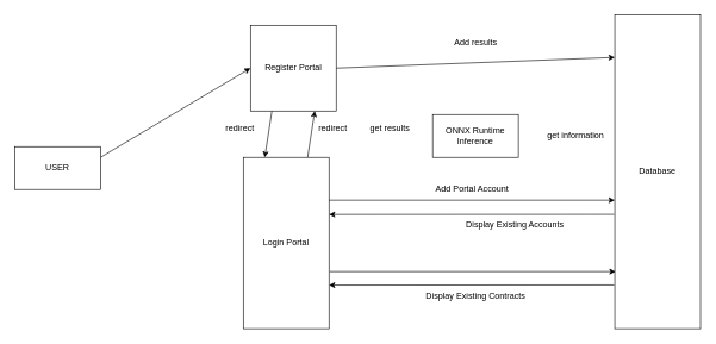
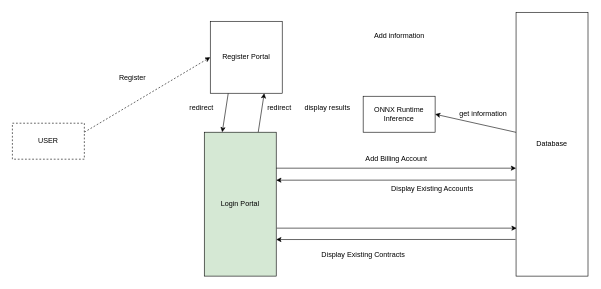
  <mxCell id="0" />
  <mxCell id="1" parent="0" />
- <mxCell id="2" style="rounded=0;orthogonalLoop=1;jettySize=auto;html=1;exitX=1;exitY=0.25;exitDx=0;exitDy=0;entryX=0;entryY=0.5;entryDx=0;entryDy=0;" edge="1" parent="1" source="3" target="6"><mxGeometry relative="1" as="geometry"><mxPoint x="340" y="120" as="targetPoint" /></mxGeometry></mxCell>
- <mxCell id="3" value="USER" style="rounded=0;whiteSpace=wrap;html=1;" vertex="1" parent="1"><mxGeometry x="20" y="205" width="120" height="60" as="geometry" /></mxCell>
- <mxCell id="4" style="edgeStyle=none;rounded=0;orthogonalLoop=1;jettySize=auto;html=1;exitX=1;exitY=0.5;exitDx=0;exitDy=0;entryX=0;entryY=0.136;entryDx=0;entryDy=0;entryPerimeter=0;" edge="1" parent="1" source="6" target="10"><mxGeometry relative="1" as="geometry" /></mxCell>
+ <mxCell id="2" style="rounded=0;orthogonalLoop=1;jettySize=auto;html=1;exitX=1;exitY=0.25;exitDx=0;exitDy=0;entryX=0;entryY=0.5;entryDx=0;entryDy=0;dashed=1;" edge="1" parent="1" source="3" target="6"><mxGeometry relative="1" as="geometry"><mxPoint x="340" y="120" as="targetPoint" /></mxGeometry></mxCell>
+ <mxCell id="3" value="USER" style="rounded=0;whiteSpace=wrap;html=1;dashed=1;" vertex="1" parent="1"><mxGeometry x="20" y="205" width="120" height="60" as="geometry" /></mxCell>
  <mxCell id="5" style="edgeStyle=none;rounded=0;orthogonalLoop=1;jettySize=auto;html=1;exitX=0.25;exitY=1;exitDx=0;exitDy=0;entryX=0.25;entryY=0;entryDx=0;entryDy=0;" edge="1" parent="1" source="6" target="8"><mxGeometry relative="1" as="geometry" /></mxCell>
  <mxCell id="6" value="Register Portal" style="rounded=0;whiteSpace=wrap;html=1;" vertex="1" parent="1"><mxGeometry x="350" y="35" width="120" height="120" as="geometry" /></mxCell>
  <mxCell id="7" style="edgeStyle=none;rounded=0;orthogonalLoop=1;jettySize=auto;html=1;exitX=0.75;exitY=0;exitDx=0;exitDy=0;entryX=0.75;entryY=1;entryDx=0;entryDy=0;" edge="1" parent="1" source="8" target="6"><mxGeometry relative="1" as="geometry" /></mxCell>
- <mxCell id="8" value="Login Portal" style="rounded=0;whiteSpace=wrap;html=1;" vertex="1" parent="1"><mxGeometry x="340" y="220" width="120" height="240" as="geometry" /></mxCell>
+ <mxCell id="8" value="Login Portal" style="rounded=0;whiteSpace=wrap;html=1;fillColor=#d5e8d4;" vertex="1" parent="1"><mxGeometry x="340" y="220" width="120" height="240" as="geometry" /></mxCell>
+ <mxCell id="9" value="Register" style="text;html=1;align=center;verticalAlign=middle;resizable=0;points=[];autosize=1;strokeColor=none;fillColor=none;" vertex="1" parent="1"><mxGeometry x="185" y="115" width="70" height="30" as="geometry" /></mxCell>
  <mxCell id="10" value="Database" style="rounded=0;whiteSpace=wrap;html=1;" vertex="1" parent="1"><mxGeometry x="860" y="20" width="120" height="440" as="geometry" /></mxCell>
- <mxCell id="11" value="Add results" style="text;html=1;align=center;verticalAlign=middle;resizable=0;points=[];autosize=1;strokeColor=none;fillColor=none;" vertex="1" parent="1"><mxGeometry x="610" y="45" width="110" height="30" as="geometry" /></mxCell>
+ <mxCell id="11" value="Add information" style="text;html=1;align=center;verticalAlign=middle;resizable=0;points=[];autosize=1;strokeColor=none;fillColor=none;" vertex="1" parent="1"><mxGeometry x="610" y="45" width="110" height="30" as="geometry" /></mxCell>
  <mxCell id="12" value="redirect" style="text;html=1;align=center;verticalAlign=middle;resizable=0;points=[];autosize=1;strokeColor=none;fillColor=none;" vertex="1" parent="1"><mxGeometry x="300" y="165" width="70" height="30" as="geometry" /></mxCell>
  <mxCell id="13" value="redirect" style="text;html=1;align=center;verticalAlign=middle;resizable=0;points=[];autosize=1;strokeColor=none;fillColor=none;" vertex="1" parent="1"><mxGeometry x="430" y="165" width="70" height="30" as="geometry" /></mxCell>
  <mxCell id="14" value="ONNX Runtime&lt;br&gt;Inference" style="rounded=0;whiteSpace=wrap;html=1;" vertex="1" parent="1"><mxGeometry x="605" y="160" width="120" height="60" as="geometry" /></mxCell>
+ <mxCell id="15" value="" style="endArrow=classic;html=1;rounded=0;exitX=0;exitY=0.455;exitDx=0;exitDy=0;exitPerimeter=0;entryX=1;entryY=0.5;entryDx=0;entryDy=0;" edge="1" parent="1" source="10" target="14"><mxGeometry width="50" height="50" relative="1" as="geometry"><mxPoint x="520" y="430" as="sourcePoint" /><mxPoint x="570" y="380" as="targetPoint" /></mxGeometry></mxCell>
  <mxCell id="16" value="get information" style="text;html=1;align=center;verticalAlign=middle;resizable=0;points=[];autosize=1;strokeColor=none;fillColor=none;" vertex="1" parent="1"><mxGeometry x="750" y="175" width="110" height="30" as="geometry" /></mxCell>
- <mxCell id="17" value="get results" style="text;html=1;align=center;verticalAlign=middle;resizable=0;points=[];autosize=1;strokeColor=none;fillColor=none;" vertex="1" parent="1"><mxGeometry x="490" y="165" width="110" height="30" as="geometry" /></mxCell>
+ <mxCell id="17" value="display results" style="text;html=1;align=center;verticalAlign=middle;resizable=0;points=[];autosize=1;strokeColor=none;fillColor=none;" vertex="1" parent="1"><mxGeometry x="490" y="165" width="110" height="30" as="geometry" /></mxCell>
  <mxCell id="18" value="" style="endArrow=classic;html=1;rounded=0;exitX=1;exitY=0.25;exitDx=0;exitDy=0;" edge="1" parent="1" source="8"><mxGeometry width="50" height="50" relative="1" as="geometry"><mxPoint x="520" y="430" as="sourcePoint" /><mxPoint x="860" y="280" as="targetPoint" /></mxGeometry></mxCell>
- <mxCell id="19" value="Add Portal Account" style="text;html=1;align=center;verticalAlign=middle;resizable=0;points=[];autosize=1;strokeColor=none;fillColor=none;" vertex="1" parent="1"><mxGeometry x="595" y="250" width="130" height="30" as="geometry" /></mxCell>
+ <mxCell id="19" value="Add Billing Account" style="text;html=1;align=center;verticalAlign=middle;resizable=0;points=[];autosize=1;strokeColor=none;fillColor=none;" vertex="1" parent="1"><mxGeometry x="595" y="250" width="130" height="30" as="geometry" /></mxCell>
  <mxCell id="20" value="" style="endArrow=classic;html=1;rounded=0;exitX=-0.008;exitY=0.636;exitDx=0;exitDy=0;exitPerimeter=0;" edge="1" parent="1" source="10"><mxGeometry width="50" height="50" relative="1" as="geometry"><mxPoint x="520" y="430" as="sourcePoint" /><mxPoint x="460" y="300" as="targetPoint" /></mxGeometry></mxCell>
  <mxCell id="21" value="Display Existing Accounts" style="text;html=1;align=center;verticalAlign=middle;resizable=0;points=[];autosize=1;strokeColor=none;fillColor=none;" vertex="1" parent="1"><mxGeometry x="635" y="300" width="170" height="30" as="geometry" /></mxCell>
  <mxCell id="22" value="" style="endArrow=classic;html=1;rounded=0;exitX=1;exitY=0.25;exitDx=0;exitDy=0;" edge="1" parent="1"><mxGeometry width="50" height="50" relative="1" as="geometry"><mxPoint x="461" y="380" as="sourcePoint" /><mxPoint x="861" y="380" as="targetPoint" /></mxGeometry></mxCell>
  <mxCell id="23" value="" style="endArrow=classic;html=1;rounded=0;exitX=-0.008;exitY=0.636;exitDx=0;exitDy=0;exitPerimeter=0;" edge="1" parent="1"><mxGeometry width="50" height="50" relative="1" as="geometry"><mxPoint x="859.04" y="398.84" as="sourcePoint" /><mxPoint x="460" y="399" as="targetPoint" /></mxGeometry></mxCell>
- <mxCell id="24" value="Display Existing Contracts" style="text;html=1;align=center;verticalAlign=middle;resizable=0;points=[];autosize=1;strokeColor=none;fillColor=none;" vertex="1" parent="1"><mxGeometry x="580" y="400" width="170" height="30" as="geometry" /></mxCell>
+ <mxCell id="24" value="Display Existing Contracts" style="text;html=1;align=center;verticalAlign=middle;resizable=0;points=[];autosize=1;strokeColor=none;fillColor=none;" vertex="1" parent="1"><mxGeometry x="520" y="410" width="170" height="30" as="geometry" /></mxCell>
